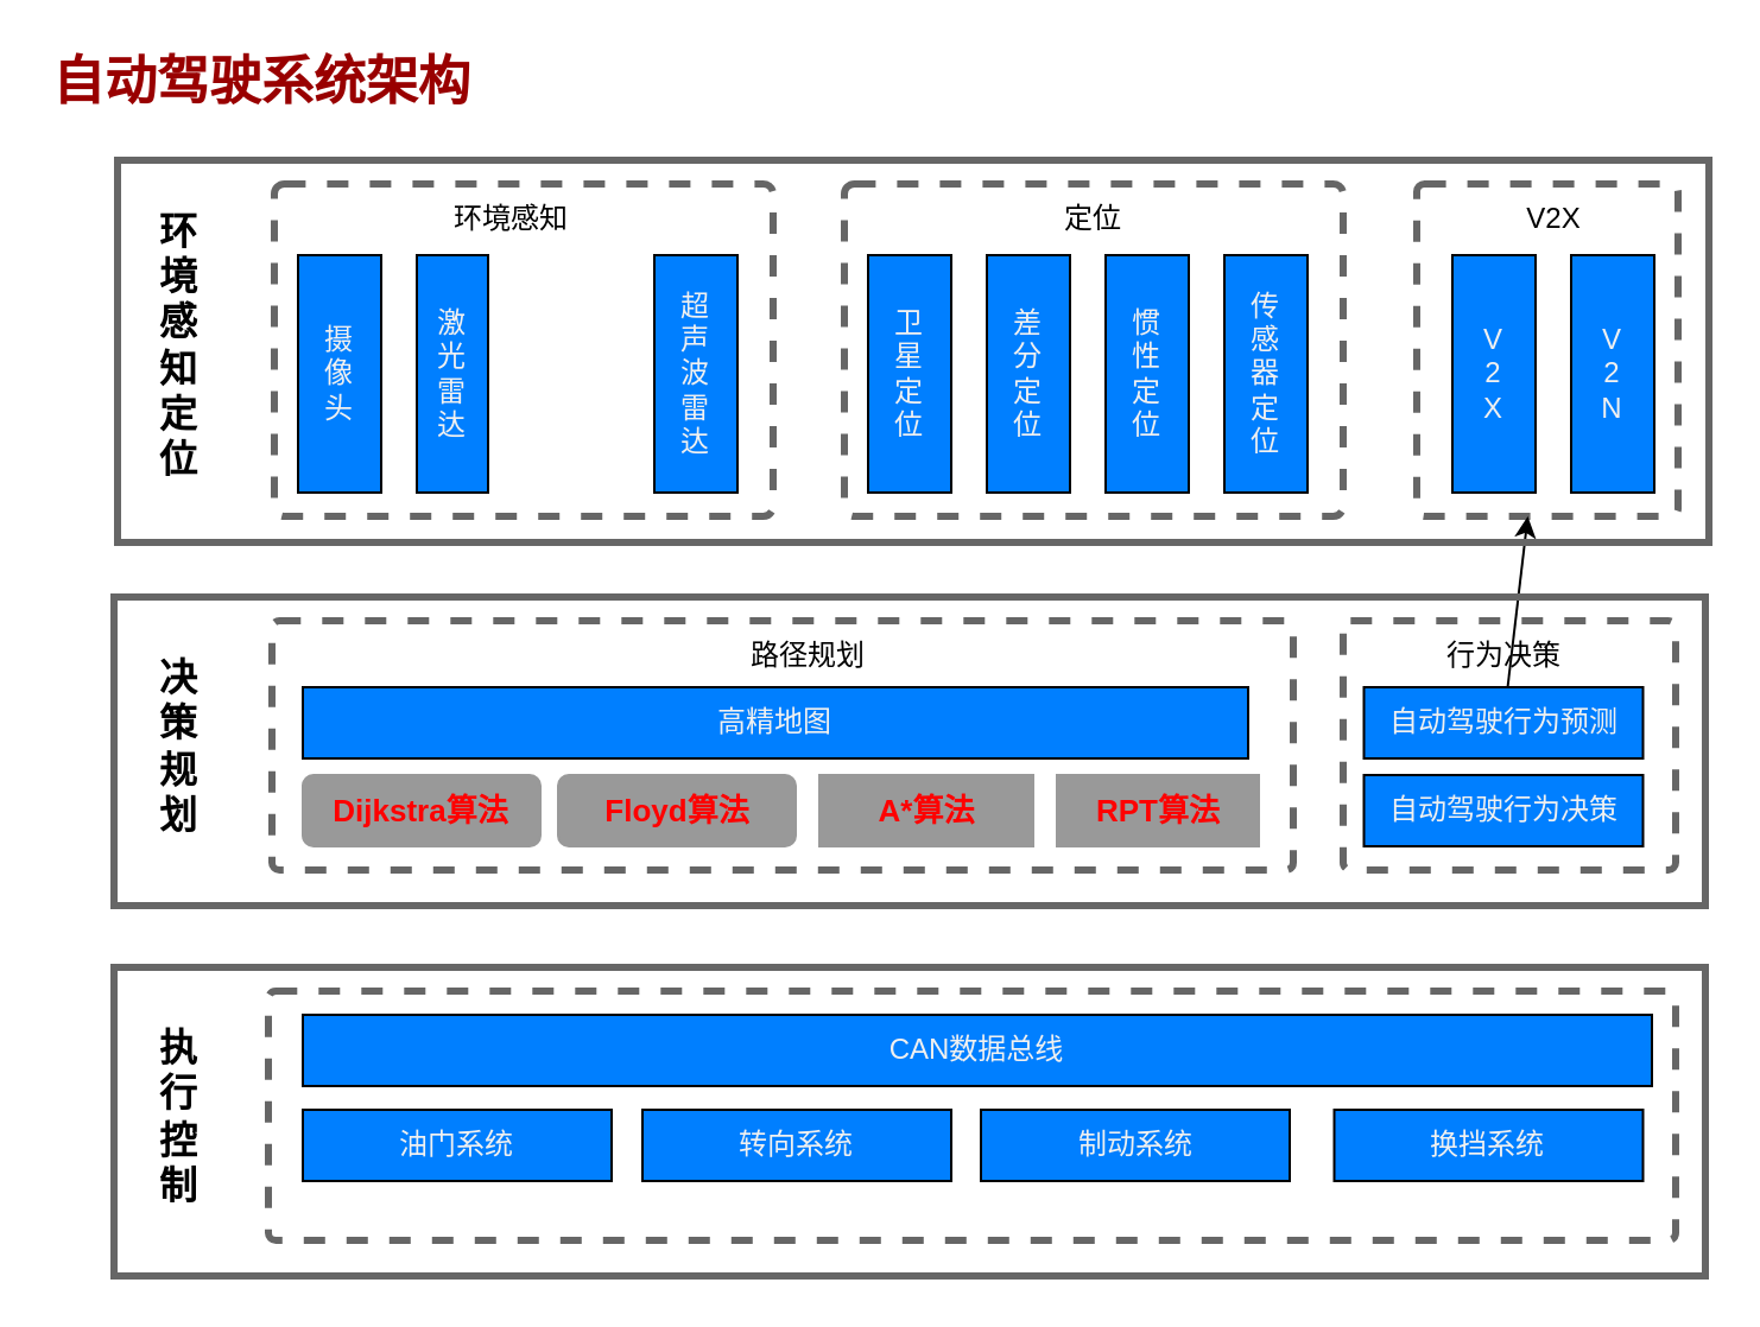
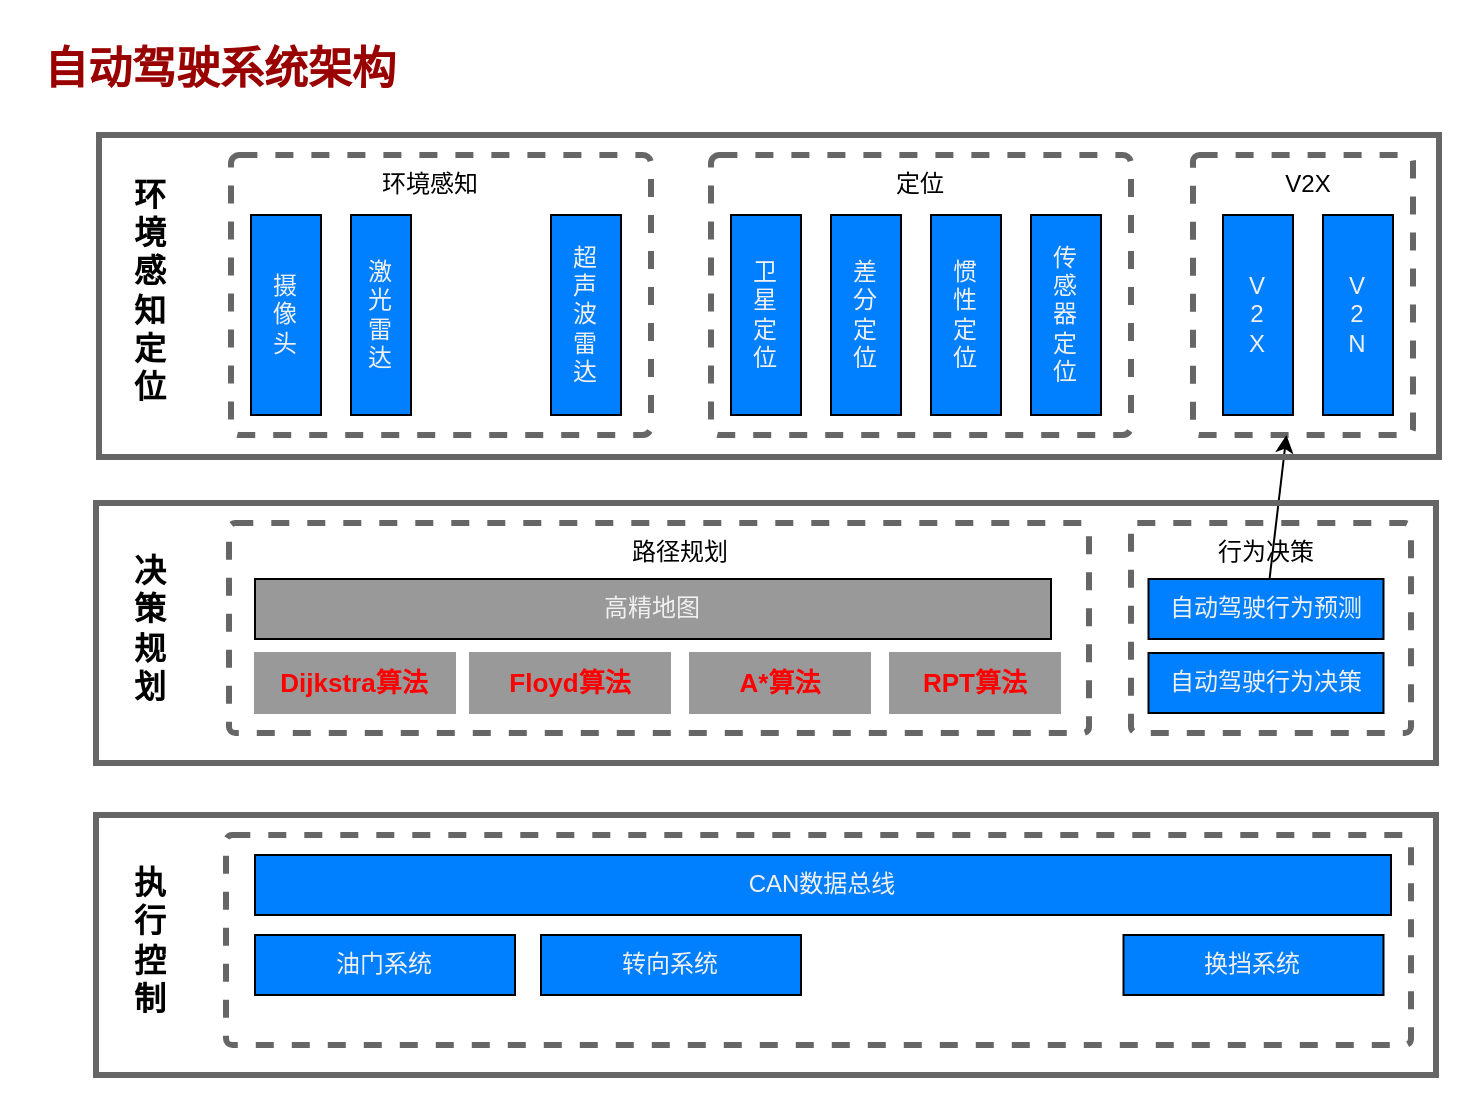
  <mxCell id="0" />
  <mxCell id="1" parent="0" />
  <mxCell id="2" value="" style="rounded=1;whiteSpace=wrap;html=1;strokeColor=#666666;strokeWidth=3;fillColor=none;dashed=1;arcSize=3;" vertex="1" parent="1"><mxGeometry x="114" y="261" width="430" height="105" as="geometry" /></mxCell>
  <mxCell id="3" value="" style="rounded=1;whiteSpace=wrap;html=1;strokeColor=#666666;strokeWidth=3;fillColor=none;dashed=1;arcSize=3;" vertex="1" parent="1"><mxGeometry x="115" y="77" width="210" height="140" as="geometry" /></mxCell>
  <mxCell id="4" value="自动驾驶系统架构" style="text;html=1;strokeColor=none;fillColor=none;align=left;verticalAlign=middle;whiteSpace=wrap;rounded=0;fontSize=22;fontColor=#990000;fontStyle=1" vertex="1" parent="1"><mxGeometry x="20" y="20" width="195" height="30" as="geometry" /></mxCell>
  <mxCell id="5" value="油门系统" style="rounded=0;whiteSpace=wrap;html=1;fillColor=#007FFF;fontColor=#F0F0F0;" vertex="1" parent="1"><mxGeometry x="127" y="467" width="130" height="30" as="geometry" /></mxCell>
- <mxCell id="6" value="Dijkstra算法" style="whiteSpace=wrap;html=1;fillColor=#999999;fontColor=#FF0000;fontStyle=1;fontSize=13;strokeColor=#999999;rounded=1;" vertex="1" parent="1"><mxGeometry x="127" y="326" width="100" height="30" as="geometry" /></mxCell>
- <mxCell id="7" value="高精地图" style="rounded=0;whiteSpace=wrap;html=1;fillColor=#007FFF;fontColor=#F0F0F0;" vertex="1" parent="1"><mxGeometry x="127" y="289" width="398" height="30" as="geometry" /></mxCell>
+ <mxCell id="6" value="Dijkstra算法" style="rounded=0;whiteSpace=wrap;html=1;fillColor=#999999;fontColor=#FF0000;fontStyle=1;fontSize=13;strokeColor=#999999;" vertex="1" parent="1"><mxGeometry x="127" y="326" width="100" height="30" as="geometry" /></mxCell>
+ <mxCell id="7" value="高精地图" style="rounded=0;whiteSpace=wrap;html=1;fillColor=#999999;fontColor=#F0F0F0;" vertex="1" parent="1"><mxGeometry x="127" y="289" width="398" height="30" as="geometry" /></mxCell>
  <mxCell id="8" value="超&lt;br&gt;声&lt;br&gt;波&lt;br&gt;雷&lt;br&gt;达" style="rounded=0;whiteSpace=wrap;html=1;fillColor=#007FFF;fontColor=#F0F0F0;horizontal=1;verticalAlign=middle;textDirection=rtl;" vertex="1" parent="1"><mxGeometry x="275" y="107" width="35" height="100" as="geometry" /></mxCell>
  <mxCell id="9" value="摄&lt;br&gt;像&lt;br&gt;头" style="rounded=0;whiteSpace=wrap;html=1;fillColor=#007FFF;fontColor=#F0F0F0;horizontal=1;verticalAlign=middle;textDirection=rtl;" vertex="1" parent="1"><mxGeometry x="125" y="107" width="35" height="100" as="geometry" /></mxCell>
  <mxCell id="10" value="传&lt;br&gt;感&lt;br&gt;器&lt;br&gt;定&lt;br&gt;位" style="rounded=0;whiteSpace=wrap;html=1;fillColor=#007FFF;fontColor=#F0F0F0;horizontal=1;verticalAlign=middle;textDirection=rtl;" vertex="1" parent="1"><mxGeometry x="515" y="107" width="35" height="100" as="geometry" /></mxCell>
  <mxCell id="11" value="惯&lt;br&gt;性&lt;br&gt;定&lt;br&gt;位" style="rounded=0;whiteSpace=wrap;html=1;fillColor=#007FFF;fontColor=#F0F0F0;horizontal=1;verticalAlign=middle;textDirection=rtl;" vertex="1" parent="1"><mxGeometry x="465" y="107" width="35" height="100" as="geometry" /></mxCell>
  <mxCell id="12" value="差&lt;br&gt;分&lt;br&gt;定&lt;br&gt;位" style="rounded=0;whiteSpace=wrap;html=1;fillColor=#007FFF;fontColor=#F0F0F0;horizontal=1;verticalAlign=middle;textDirection=rtl;" vertex="1" parent="1"><mxGeometry x="415" y="107" width="35" height="100" as="geometry" /></mxCell>
  <mxCell id="13" value="卫&lt;br&gt;星&lt;br&gt;定&lt;br&gt;位" style="rounded=0;whiteSpace=wrap;html=1;fillColor=#007FFF;fontColor=#F0F0F0;horizontal=1;verticalAlign=middle;textDirection=rtl;" vertex="1" parent="1"><mxGeometry x="365" y="107" width="35" height="100" as="geometry" /></mxCell>
  <mxCell id="14" value="V&lt;br&gt;2&lt;br&gt;N" style="rounded=0;whiteSpace=wrap;html=1;fillColor=#007FFF;fontColor=#F0F0F0;horizontal=1;verticalAlign=middle;textDirection=rtl;" vertex="1" parent="1"><mxGeometry x="661" y="107" width="35" height="100" as="geometry" /></mxCell>
  <mxCell id="15" value="V&lt;br&gt;2&lt;br&gt;X" style="rounded=0;whiteSpace=wrap;html=1;fillColor=#007FFF;fontColor=#F0F0F0;horizontal=1;verticalAlign=middle;textDirection=rtl;" vertex="1" parent="1"><mxGeometry x="611" y="107" width="35" height="100" as="geometry" /></mxCell>
  <mxCell id="16" value="&lt;font color=&quot;#000000&quot;&gt;环境感知&lt;/font&gt;" style="text;html=1;strokeColor=none;fillColor=none;align=center;verticalAlign=middle;whiteSpace=wrap;rounded=0;fontColor=#F0F0F0;" vertex="1" parent="1"><mxGeometry x="185" y="82" width="60" height="20" as="geometry" /></mxCell>
  <mxCell id="17" value="&lt;font color=&quot;#000000&quot;&gt;V2X&lt;/font&gt;" style="text;html=1;strokeColor=none;fillColor=none;align=center;verticalAlign=middle;whiteSpace=wrap;rounded=0;fontColor=#F0F0F0;" vertex="1" parent="1"><mxGeometry x="623.5" y="82" width="60" height="20" as="geometry" /></mxCell>
  <mxCell id="18" value="&lt;font color=&quot;#000000&quot;&gt;定位&lt;/font&gt;" style="text;html=1;strokeColor=none;fillColor=none;align=center;verticalAlign=middle;whiteSpace=wrap;rounded=0;fontColor=#F0F0F0;" vertex="1" parent="1"><mxGeometry x="430" y="82" width="60" height="20" as="geometry" /></mxCell>
  <mxCell id="19" value="激&lt;br&gt;光&lt;br&gt;雷&lt;br&gt;达" style="rounded=0;whiteSpace=wrap;html=1;fillColor=#007FFF;fontColor=#F0F0F0;horizontal=1;verticalAlign=middle;textDirection=rtl;" vertex="1" parent="1"><mxGeometry x="175" y="107" width="30" height="100" as="geometry" /></mxCell>
  <mxCell id="20" value="" style="rounded=1;whiteSpace=wrap;html=1;strokeColor=#666666;strokeWidth=3;fillColor=none;dashed=1;arcSize=3;" vertex="1" parent="1"><mxGeometry x="355" y="77" width="210" height="140" as="geometry" /></mxCell>
  <mxCell id="21" value="" style="rounded=1;whiteSpace=wrap;html=1;strokeColor=#666666;strokeWidth=3;fillColor=none;dashed=1;arcSize=3;" vertex="1" parent="1"><mxGeometry x="596" y="77" width="110" height="140" as="geometry" /></mxCell>
- <mxCell id="22" value="Floyd算法" style="whiteSpace=wrap;html=1;fillColor=#999999;fontColor=#FF0000;fontStyle=1;fontSize=13;strokeColor=#999999;rounded=1;" vertex="1" parent="1"><mxGeometry x="234.5" y="326" width="100" height="30" as="geometry" /></mxCell>
+ <mxCell id="22" value="Floyd算法" style="rounded=0;whiteSpace=wrap;html=1;fillColor=#999999;fontColor=#FF0000;fontStyle=1;fontSize=13;strokeColor=#999999;" vertex="1" parent="1"><mxGeometry x="234.5" y="326" width="100" height="30" as="geometry" /></mxCell>
  <mxCell id="23" value="A*算法" style="rounded=0;whiteSpace=wrap;html=1;fillColor=#999999;fontColor=#FF0000;fontStyle=1;fontSize=13;strokeColor=#999999;" vertex="1" parent="1"><mxGeometry x="344.5" y="326" width="90" height="30" as="geometry" /></mxCell>
  <mxCell id="24" value="RPT算法" style="rounded=0;whiteSpace=wrap;html=1;fillColor=#999999;fontColor=#FF0000;fontStyle=1;fontSize=13;strokeColor=#999999;" vertex="1" parent="1"><mxGeometry x="444.5" y="326" width="85" height="30" as="geometry" /></mxCell>
  <mxCell id="25" value="CAN数据总线" style="rounded=0;whiteSpace=wrap;html=1;fillColor=#007FFF;fontColor=#F0F0F0;" vertex="1" parent="1"><mxGeometry x="127" y="427" width="568" height="30" as="geometry" /></mxCell>
  <mxCell id="26" value="" style="edgeStyle=none;html=1;fontSize=13;fontColor=#FF0000;" edge="1" parent="1" source="27" target="21"><mxGeometry relative="1" as="geometry" /></mxCell>
  <mxCell id="27" value="自动驾驶行为预测" style="rounded=0;whiteSpace=wrap;html=1;fillColor=#007FFF;fontColor=#F0F0F0;" vertex="1" parent="1"><mxGeometry x="573.75" y="289" width="117.5" height="30" as="geometry" /></mxCell>
  <mxCell id="28" value="自动驾驶行为决策" style="rounded=0;whiteSpace=wrap;html=1;fillColor=#007FFF;fontColor=#F0F0F0;" vertex="1" parent="1"><mxGeometry x="573.75" y="326" width="117.5" height="30" as="geometry" /></mxCell>
  <mxCell id="29" value="&lt;font color=&quot;#000000&quot;&gt;路径规划&lt;/font&gt;" style="text;html=1;strokeColor=none;fillColor=none;align=center;verticalAlign=middle;whiteSpace=wrap;rounded=0;fontColor=#F0F0F0;" vertex="1" parent="1"><mxGeometry x="310" y="266" width="60" height="20" as="geometry" /></mxCell>
  <mxCell id="30" value="&lt;font color=&quot;#000000&quot;&gt;行为决策&lt;/font&gt;" style="text;html=1;strokeColor=none;fillColor=none;align=center;verticalAlign=middle;whiteSpace=wrap;rounded=0;fontColor=#F0F0F0;" vertex="1" parent="1"><mxGeometry x="602.5" y="266" width="60" height="20" as="geometry" /></mxCell>
  <mxCell id="31" value="" style="rounded=1;whiteSpace=wrap;html=1;strokeColor=#666666;strokeWidth=3;fillColor=none;dashed=1;arcSize=3;" vertex="1" parent="1"><mxGeometry x="565" y="261" width="140" height="105" as="geometry" /></mxCell>
  <mxCell id="32" value="转向系统" style="rounded=0;whiteSpace=wrap;html=1;fillColor=#007FFF;fontColor=#F0F0F0;" vertex="1" parent="1"><mxGeometry x="270" y="467" width="130" height="30" as="geometry" /></mxCell>
- <mxCell id="33" value="制动系统" style="rounded=0;whiteSpace=wrap;html=1;fillColor=#007FFF;fontColor=#F0F0F0;" vertex="1" parent="1"><mxGeometry x="412.5" y="467" width="130" height="30" as="geometry" /></mxCell>
  <mxCell id="34" value="换挡系统" style="rounded=0;whiteSpace=wrap;html=1;fillColor=#007FFF;fontColor=#F0F0F0;" vertex="1" parent="1"><mxGeometry x="561.25" y="467" width="130" height="30" as="geometry" /></mxCell>
  <mxCell id="35" value="" style="rounded=1;whiteSpace=wrap;html=1;strokeColor=#666666;strokeWidth=3;fillColor=none;dashed=1;arcSize=3;" vertex="1" parent="1"><mxGeometry x="112.5" y="417" width="592.5" height="105" as="geometry" /></mxCell>
  <mxCell id="36" value="&lt;font color=&quot;#000000&quot; style=&quot;font-size: 16px&quot;&gt;环&lt;br&gt;境&lt;br&gt;感&lt;br&gt;知&lt;br&gt;定&lt;br&gt;位&lt;/font&gt;" style="text;html=1;strokeColor=none;fillColor=none;align=center;verticalAlign=middle;whiteSpace=wrap;rounded=0;fontColor=#F0F0F0;fontSize=16;fontStyle=1" vertex="1" parent="1"><mxGeometry x="55" y="77" width="40" height="135" as="geometry" /></mxCell>
  <mxCell id="37" value="&lt;font color=&quot;#000000&quot;&gt;决&lt;br&gt;策&lt;br&gt;规&lt;br&gt;划&lt;/font&gt;" style="text;html=1;strokeColor=none;fillColor=none;align=center;verticalAlign=middle;whiteSpace=wrap;rounded=0;fontColor=#F0F0F0;fontSize=16;fontStyle=1" vertex="1" parent="1"><mxGeometry x="55" y="246" width="40" height="135" as="geometry" /></mxCell>
  <mxCell id="38" value="&lt;font color=&quot;#000000&quot;&gt;执&lt;br&gt;行&lt;br&gt;控&lt;br&gt;制&lt;/font&gt;" style="text;html=1;strokeColor=none;fillColor=none;align=center;verticalAlign=middle;whiteSpace=wrap;rounded=0;fontColor=#F0F0F0;fontSize=16;fontStyle=1" vertex="1" parent="1"><mxGeometry x="55" y="402" width="40" height="135" as="geometry" /></mxCell>
  <mxCell id="39" value="" style="rounded=1;whiteSpace=wrap;html=1;strokeColor=#666666;strokeWidth=3;fillColor=none;arcSize=0;" vertex="1" parent="1"><mxGeometry x="49" y="67" width="670" height="161" as="geometry" /></mxCell>
  <mxCell id="40" value="" style="rounded=1;whiteSpace=wrap;html=1;strokeColor=#666666;strokeWidth=3;fillColor=none;arcSize=0;" vertex="1" parent="1"><mxGeometry x="47.5" y="407" width="670" height="130" as="geometry" /></mxCell>
  <mxCell id="41" value="" style="rounded=1;whiteSpace=wrap;html=1;strokeColor=#666666;strokeWidth=3;fillColor=none;arcSize=0;" vertex="1" parent="1"><mxGeometry x="47.5" y="251" width="670" height="130" as="geometry" /></mxCell>
